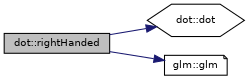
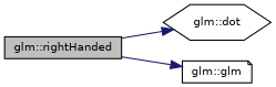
  digraph {
    rankdir=LR
    node [color=black fillcolor=white fontname=Helvetica fontsize=10 style=filled]
    edge [color=midnightblue fontname=Helvetica fontsize=10 labelfontname=Helvetica labelfontsize=10 style=solid]
-   n1 [fillcolor=grey75 fontcolor=black height=0.2 label="dot::rightHanded" shape=box width=0.4]
-   n2 [height=0.2 label="dot::dot" shape=hexagon width=0.4]
+   n1 [fillcolor=grey75 fontcolor=black height=0.2 label="glm::rightHanded" shape=box width=0.4]
+   n2 [height=0.2 label="glm::dot" shape=hexagon width=0.4]
    n3 [height=0.2 label="glm::glm" shape=note width=0.4]
    n1 -> n2
    n1 -> n3
  }
